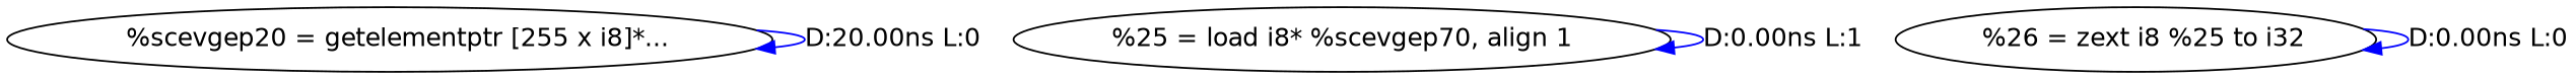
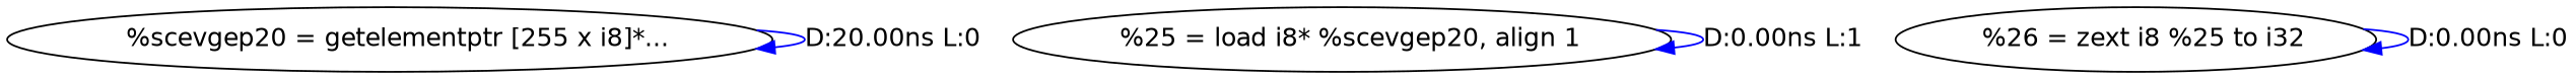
  digraph {
    fontname="DejaVu Sans"
    node [fontname="DejaVu Sans"]
    edge [color=blue fontname="DejaVu Sans"]
    n1 [label="  %scevgep20 = getelementptr [255 x i8]*..."]
-   n2 [label="%25 = load i8* %scevgep70, align 1"]
+   n2 [label="  %25 = load i8* %scevgep20, align 1"]
    n3 [label="  %26 = zext i8 %25 to i32"]
    n1 -> n1 [label="D:20.00ns L:0"]
    n2 -> n2 [label="D:0.00ns L:1"]
    n3 -> n3 [label="D:0.00ns L:0"]
  }
